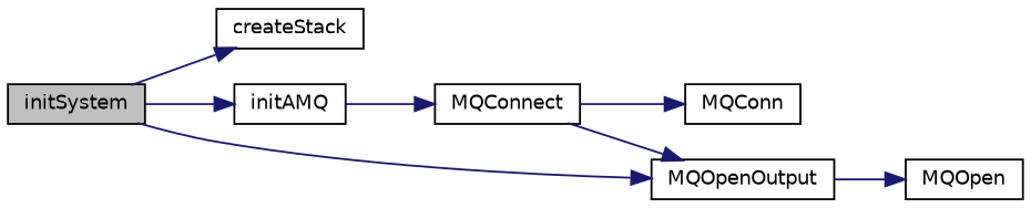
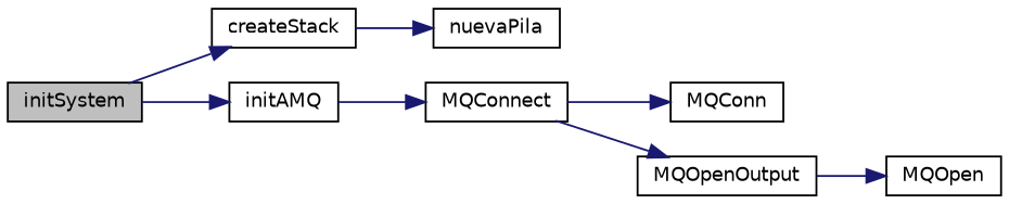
  digraph {
    rankdir=LR
    node [color=black fillcolor=white fontname=Helvetica fontsize=10 shape=record style=filled]
    edge [color=midnightblue fontname=Helvetica fontsize=10 labelfontname=Helvetica labelfontsize=10 style=solid]
    n1 [fillcolor=grey75 fontcolor=black height=0.2 label=initSystem width=0.4]
    n2 [height=0.2 label=createStack width=0.4]
    n3 [height=0.2 label=initAMQ width=0.4]
    n4 [height=0.2 label=MQOpenOutput width=0.4]
+   n5 [height=0.2 label=nuevaPila width=0.4]
    n6 [height=0.2 label=MQConnect width=0.4]
    n7 [height=0.2 label=MQConn width=0.4]
    n8 [height=0.2 label=MQOpen width=0.4]
    n1 -> n2
    n1 -> n3
-   n1 -> n4
+   n2 -> n5
    n3 -> n6
    n4 -> n8
    n6 -> n4
    n6 -> n7
  }
